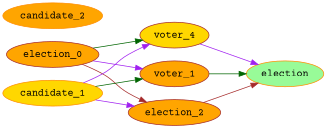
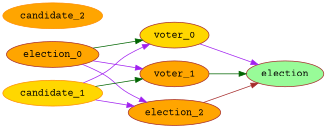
  digraph {
    fontname="Courier Prime"
    rankdir=LR
    node [color=brown fillcolor=orange fontname="Courier Prime" style=filled]
    edge [color=purple fontname="Courier Prime"]
    n1 [label=election_0]
-   n2 [fillcolor=gold label=voter_4]
+   n2 [fillcolor=gold label=voter_0]
    n3 [label=voter_1]
    n4 [label=election_2]
-   n5 [color=darkorange fillcolor=palegreen label=election]
+   n5 [fillcolor=palegreen label=election]
    n6 [color=darkorange fillcolor=gold label=candidate_1]
    n7 [color=darkorange label=candidate_2]
    n1 -> n2 [color=darkgreen]
    n1 -> n3
-   n1 -> n4 [color=brown]
+   n1 -> n4
    n2 -> n5
    n3 -> n5 [color=darkgreen]
    n4 -> n5 [color=brown]
    n6 -> n2
    n6 -> n3 [color=darkgreen]
    n6 -> n4
  }
